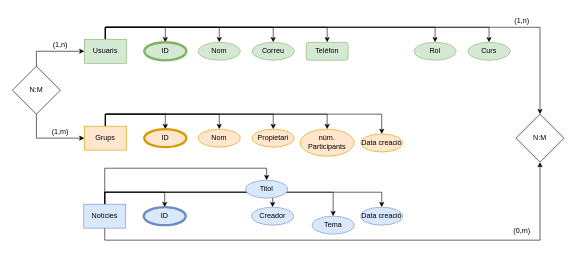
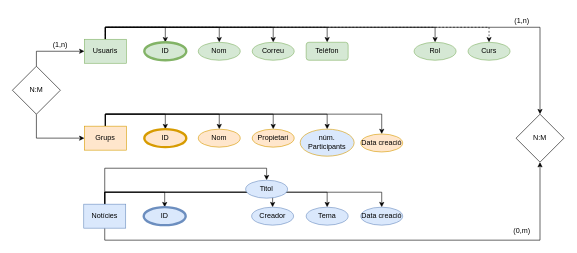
  <mxCell id="0" />
  <mxCell id="1" parent="0" />
  <mxCell id="2" style="edgeStyle=orthogonalEdgeStyle;rounded=0;orthogonalLoop=1;jettySize=auto;html=1;exitX=0.5;exitY=0;exitDx=0;exitDy=0;entryX=0.5;entryY=0;entryDx=0;entryDy=0;" edge="1" parent="1" source="9" target="10"><mxGeometry relative="1" as="geometry" /></mxCell>
  <mxCell id="3" style="edgeStyle=orthogonalEdgeStyle;rounded=0;orthogonalLoop=1;jettySize=auto;html=1;exitX=0.5;exitY=0;exitDx=0;exitDy=0;entryX=0.5;entryY=0;entryDx=0;entryDy=0;" edge="1" parent="1" source="9" target="14"><mxGeometry relative="1" as="geometry" /></mxCell>
  <mxCell id="4" style="edgeStyle=orthogonalEdgeStyle;rounded=0;orthogonalLoop=1;jettySize=auto;html=1;exitX=0.5;exitY=0;exitDx=0;exitDy=0;entryX=0.5;entryY=0;entryDx=0;entryDy=0;" edge="1" parent="1" source="9" target="11"><mxGeometry relative="1" as="geometry" /></mxCell>
  <mxCell id="5" style="edgeStyle=orthogonalEdgeStyle;rounded=0;orthogonalLoop=1;jettySize=auto;html=1;exitX=0.5;exitY=0;exitDx=0;exitDy=0;entryX=0.5;entryY=0;entryDx=0;entryDy=0;" edge="1" parent="1" source="9" target="12"><mxGeometry relative="1" as="geometry" /></mxCell>
  <mxCell id="6" style="edgeStyle=orthogonalEdgeStyle;rounded=0;orthogonalLoop=1;jettySize=auto;html=1;exitX=0.5;exitY=0;exitDx=0;exitDy=0;entryX=0.5;entryY=0;entryDx=0;entryDy=0;" edge="1" parent="1" source="9" target="13"><mxGeometry relative="1" as="geometry" /></mxCell>
  <mxCell id="7" style="edgeStyle=orthogonalEdgeStyle;rounded=0;orthogonalLoop=1;jettySize=auto;html=1;exitX=0.5;exitY=0;exitDx=0;exitDy=0;entryX=0.5;entryY=0;entryDx=0;entryDy=0;" edge="1" parent="1" source="9" target="43"><mxGeometry relative="1" as="geometry" /></mxCell>
- <mxCell id="8" style="edgeStyle=orthogonalEdgeStyle;rounded=0;orthogonalLoop=1;jettySize=auto;html=1;exitX=0.5;exitY=0;exitDx=0;exitDy=0;entryX=0.5;entryY=0;entryDx=0;entryDy=0;" edge="1" parent="1" source="9" target="44"><mxGeometry relative="1" as="geometry" /></mxCell>
+ <mxCell id="8" style="edgeStyle=orthogonalEdgeStyle;rounded=0;orthogonalLoop=1;jettySize=auto;html=1;exitX=0.5;exitY=0;exitDx=0;exitDy=0;entryX=0.5;entryY=0;entryDx=0;entryDy=0;dashed=1;" edge="1" parent="1" source="9" target="44"><mxGeometry relative="1" as="geometry" /></mxCell>
  <mxCell id="9" value="Usuaris" style="rounded=0;whiteSpace=wrap;html=1;fillColor=#d5e8d4;strokeColor=#82b366;" vertex="1" parent="1"><mxGeometry x="140" y="65" width="70" height="40" as="geometry" /></mxCell>
  <mxCell id="10" value="ID" style="ellipse;whiteSpace=wrap;html=1;fillColor=#d5e8d4;strokeColor=#82b366;strokeWidth=4;" vertex="1" parent="1"><mxGeometry x="240" y="70" width="70" height="30" as="geometry" /></mxCell>
  <mxCell id="11" value="Nom" style="ellipse;whiteSpace=wrap;html=1;fillColor=#d5e8d4;strokeColor=#82b366;" vertex="1" parent="1"><mxGeometry x="330" y="70" width="70" height="30" as="geometry" /></mxCell>
  <mxCell id="12" value="Correu" style="ellipse;whiteSpace=wrap;html=1;fillColor=#d5e8d4;strokeColor=#82b366;" vertex="1" parent="1"><mxGeometry x="420" y="70" width="70" height="30" as="geometry" /></mxCell>
  <mxCell id="13" value="Teléfon" style="whiteSpace=wrap;html=1;fillColor=#d5e8d4;strokeColor=#82b366;rounded=1;" vertex="1" parent="1"><mxGeometry x="510" y="70" width="70" height="30" as="geometry" /></mxCell>
  <mxCell id="14" value="Rol" style="ellipse;whiteSpace=wrap;html=1;fillColor=#d5e8d4;strokeColor=#82b366;" vertex="1" parent="1"><mxGeometry x="690" y="70" width="70" height="30" as="geometry" /></mxCell>
  <mxCell id="15" style="edgeStyle=orthogonalEdgeStyle;rounded=0;orthogonalLoop=1;jettySize=auto;html=1;exitX=0.5;exitY=0;exitDx=0;exitDy=0;entryX=0.5;entryY=0;entryDx=0;entryDy=0;" edge="1" parent="1" source="20" target="21"><mxGeometry relative="1" as="geometry" /></mxCell>
  <mxCell id="16" style="edgeStyle=orthogonalEdgeStyle;rounded=0;orthogonalLoop=1;jettySize=auto;html=1;exitX=0.5;exitY=0;exitDx=0;exitDy=0;entryX=0.5;entryY=0;entryDx=0;entryDy=0;" edge="1" parent="1" source="20" target="22"><mxGeometry relative="1" as="geometry" /></mxCell>
  <mxCell id="17" style="edgeStyle=orthogonalEdgeStyle;rounded=0;orthogonalLoop=1;jettySize=auto;html=1;exitX=0.5;exitY=0;exitDx=0;exitDy=0;entryX=0.5;entryY=0;entryDx=0;entryDy=0;" edge="1" parent="1" source="20" target="23"><mxGeometry relative="1" as="geometry" /></mxCell>
  <mxCell id="18" style="edgeStyle=orthogonalEdgeStyle;rounded=0;orthogonalLoop=1;jettySize=auto;html=1;exitX=0.5;exitY=0;exitDx=0;exitDy=0;entryX=0.5;entryY=0;entryDx=0;entryDy=0;" edge="1" parent="1" source="20" target="24"><mxGeometry relative="1" as="geometry" /></mxCell>
  <mxCell id="19" style="edgeStyle=orthogonalEdgeStyle;rounded=0;orthogonalLoop=1;jettySize=auto;html=1;exitX=0.5;exitY=0;exitDx=0;exitDy=0;entryX=0.5;entryY=0;entryDx=0;entryDy=0;" edge="1" parent="1" source="20" target="30"><mxGeometry relative="1" as="geometry" /></mxCell>
  <mxCell id="20" value="Grups" style="rounded=0;whiteSpace=wrap;html=1;fillColor=#ffe6cc;strokeColor=#d79b00;" vertex="1" parent="1"><mxGeometry x="140" y="209.94" width="70" height="40" as="geometry" /></mxCell>
  <mxCell id="21" value="ID" style="ellipse;whiteSpace=wrap;html=1;fillColor=#ffe6cc;strokeColor=#d79b00;strokeWidth=4;" vertex="1" parent="1"><mxGeometry x="240" y="214.94" width="70" height="30" as="geometry" /></mxCell>
  <mxCell id="22" value="Nom" style="ellipse;whiteSpace=wrap;html=1;fillColor=#ffe6cc;strokeColor=#d79b00;" vertex="1" parent="1"><mxGeometry x="330" y="214.94" width="70" height="30" as="geometry" /></mxCell>
  <mxCell id="23" value="Propietari" style="ellipse;whiteSpace=wrap;html=1;fillColor=#ffe6cc;strokeColor=#d79b00;" vertex="1" parent="1"><mxGeometry x="420" y="214.94" width="70" height="30" as="geometry" /></mxCell>
- <mxCell id="24" value="núm. Participants" style="ellipse;whiteSpace=wrap;html=1;fillColor=#ffe6cc;strokeColor=#d79b00;" vertex="1" parent="1"><mxGeometry x="500" y="214.94" width="90" height="45.06" as="geometry" /></mxCell>
+ <mxCell id="24" value="núm. Participants" style="ellipse;whiteSpace=wrap;html=1;fillColor=#dae8fc;strokeColor=#d79b00;" vertex="1" parent="1"><mxGeometry x="500" y="214.94" width="90" height="45.06" as="geometry" /></mxCell>
  <mxCell id="25" style="edgeStyle=orthogonalEdgeStyle;rounded=0;orthogonalLoop=1;jettySize=auto;html=1;exitX=0.5;exitY=0;exitDx=0;exitDy=0;entryX=0;entryY=0.5;entryDx=0;entryDy=0;" edge="1" parent="1" source="27" target="9"><mxGeometry relative="1" as="geometry" /></mxCell>
  <mxCell id="26" style="edgeStyle=orthogonalEdgeStyle;rounded=0;orthogonalLoop=1;jettySize=auto;html=1;exitX=0.5;exitY=1;exitDx=0;exitDy=0;entryX=0;entryY=0.5;entryDx=0;entryDy=0;" edge="1" parent="1" source="27" target="20"><mxGeometry relative="1" as="geometry" /></mxCell>
  <mxCell id="27" value="N:M" style="rhombus;whiteSpace=wrap;html=1;" vertex="1" parent="1"><mxGeometry x="20" y="110" width="80" height="80" as="geometry" /></mxCell>
  <mxCell id="28" value="(1,n)" style="text;html=1;strokeColor=none;fillColor=none;align=center;verticalAlign=middle;whiteSpace=wrap;rounded=0;" vertex="1" parent="1"><mxGeometry x="70" y="60" width="60" height="30" as="geometry" /></mxCell>
- <mxCell id="29" value="(1,m)" style="text;html=1;strokeColor=none;fillColor=none;align=center;verticalAlign=middle;whiteSpace=wrap;rounded=0;" vertex="1" parent="1"><mxGeometry x="70" y="205" width="60" height="30" as="geometry" /></mxCell>
  <mxCell id="30" value="Data creació" style="ellipse;whiteSpace=wrap;html=1;fillColor=#ffe6cc;strokeColor=#d79b00;" vertex="1" parent="1"><mxGeometry x="601" y="223" width="70" height="30" as="geometry" /></mxCell>
  <mxCell id="31" style="edgeStyle=orthogonalEdgeStyle;rounded=0;orthogonalLoop=1;jettySize=auto;html=1;exitX=0.5;exitY=0;exitDx=0;exitDy=0;entryX=0.5;entryY=0;entryDx=0;entryDy=0;" edge="1" parent="1" source="37" target="38"><mxGeometry relative="1" as="geometry" /></mxCell>
  <mxCell id="32" style="edgeStyle=orthogonalEdgeStyle;rounded=0;orthogonalLoop=1;jettySize=auto;html=1;exitX=0.5;exitY=0;exitDx=0;exitDy=0;entryX=0.5;entryY=0;entryDx=0;entryDy=0;" edge="1" parent="1" source="37" target="39"><mxGeometry relative="1" as="geometry" /></mxCell>
  <mxCell id="33" style="edgeStyle=orthogonalEdgeStyle;rounded=0;orthogonalLoop=1;jettySize=auto;html=1;exitX=0.5;exitY=0;exitDx=0;exitDy=0;entryX=0.5;entryY=0;entryDx=0;entryDy=0;" edge="1" parent="1" source="37" target="40"><mxGeometry relative="1" as="geometry" /></mxCell>
  <mxCell id="34" style="edgeStyle=orthogonalEdgeStyle;rounded=0;orthogonalLoop=1;jettySize=auto;html=1;exitX=0.5;exitY=0;exitDx=0;exitDy=0;entryX=0.5;entryY=0;entryDx=0;entryDy=0;" edge="1" parent="1" source="37" target="41"><mxGeometry relative="1" as="geometry" /></mxCell>
  <mxCell id="35" style="edgeStyle=orthogonalEdgeStyle;rounded=0;orthogonalLoop=1;jettySize=auto;html=1;exitX=0.5;exitY=0;exitDx=0;exitDy=0;entryX=0.5;entryY=0;entryDx=0;entryDy=0;" edge="1" parent="1" source="37" target="42"><mxGeometry relative="1" as="geometry" /></mxCell>
  <mxCell id="36" style="edgeStyle=orthogonalEdgeStyle;rounded=0;orthogonalLoop=1;jettySize=auto;html=1;exitX=0.5;exitY=1;exitDx=0;exitDy=0;entryX=0.5;entryY=1;entryDx=0;entryDy=0;" edge="1" parent="1" source="37" target="43"><mxGeometry relative="1" as="geometry" /></mxCell>
  <mxCell id="37" value="Notícies" style="rounded=0;whiteSpace=wrap;html=1;fillColor=#dae8fc;strokeColor=#6c8ebf;" vertex="1" parent="1"><mxGeometry x="139" y="340.06" width="70" height="40" as="geometry" /></mxCell>
  <mxCell id="38" value="ID" style="ellipse;whiteSpace=wrap;html=1;fillColor=#dae8fc;strokeColor=#6c8ebf;strokeWidth=4;" vertex="1" parent="1"><mxGeometry x="239" y="345.06" width="70" height="30" as="geometry" /></mxCell>
  <mxCell id="39" value="Titol" style="ellipse;whiteSpace=wrap;html=1;fillColor=#dae8fc;strokeColor=#6c8ebf;" vertex="1" parent="1"><mxGeometry x="409" y="300.06" width="70" height="30" as="geometry" /></mxCell>
  <mxCell id="40" value="Creador" style="ellipse;whiteSpace=wrap;html=1;fillColor=#dae8fc;strokeColor=#6c8ebf;" vertex="1" parent="1"><mxGeometry x="419" y="345.06" width="70" height="30" as="geometry" /></mxCell>
  <mxCell id="41" value="Data creació" style="ellipse;whiteSpace=wrap;html=1;fillColor=#dae8fc;strokeColor=#6c8ebf;" vertex="1" parent="1"><mxGeometry x="601" y="345.06" width="70" height="30" as="geometry" /></mxCell>
- <mxCell id="42" value="Tema" style="ellipse;whiteSpace=wrap;html=1;fillColor=#dae8fc;strokeColor=#6c8ebf;" vertex="1" parent="1"><mxGeometry x="520" y="360.06" width="70" height="30" as="geometry" /></mxCell>
+ <mxCell id="42" value="Tema" style="ellipse;whiteSpace=wrap;html=1;fillColor=#dae8fc;strokeColor=#6c8ebf;" vertex="1" parent="1"><mxGeometry x="510" y="345.06" width="70" height="30" as="geometry" /></mxCell>
  <mxCell id="43" value="N:M" style="rhombus;whiteSpace=wrap;html=1;" vertex="1" parent="1"><mxGeometry x="860" y="190" width="80" height="80" as="geometry" /></mxCell>
  <mxCell id="44" value="Curs" style="ellipse;whiteSpace=wrap;html=1;fillColor=#d5e8d4;strokeColor=#82b366;" vertex="1" parent="1"><mxGeometry x="780" y="70" width="70" height="30" as="geometry" /></mxCell>
  <mxCell id="45" value="(0,m)" style="text;html=1;strokeColor=none;fillColor=none;align=center;verticalAlign=middle;whiteSpace=wrap;rounded=0;" vertex="1" parent="1"><mxGeometry x="840" y="370" width="60" height="30" as="geometry" /></mxCell>
  <mxCell id="46" value="(1,n)" style="text;html=1;strokeColor=none;fillColor=none;align=center;verticalAlign=middle;whiteSpace=wrap;rounded=0;" vertex="1" parent="1"><mxGeometry x="840" y="20" width="60" height="30" as="geometry" /></mxCell>
